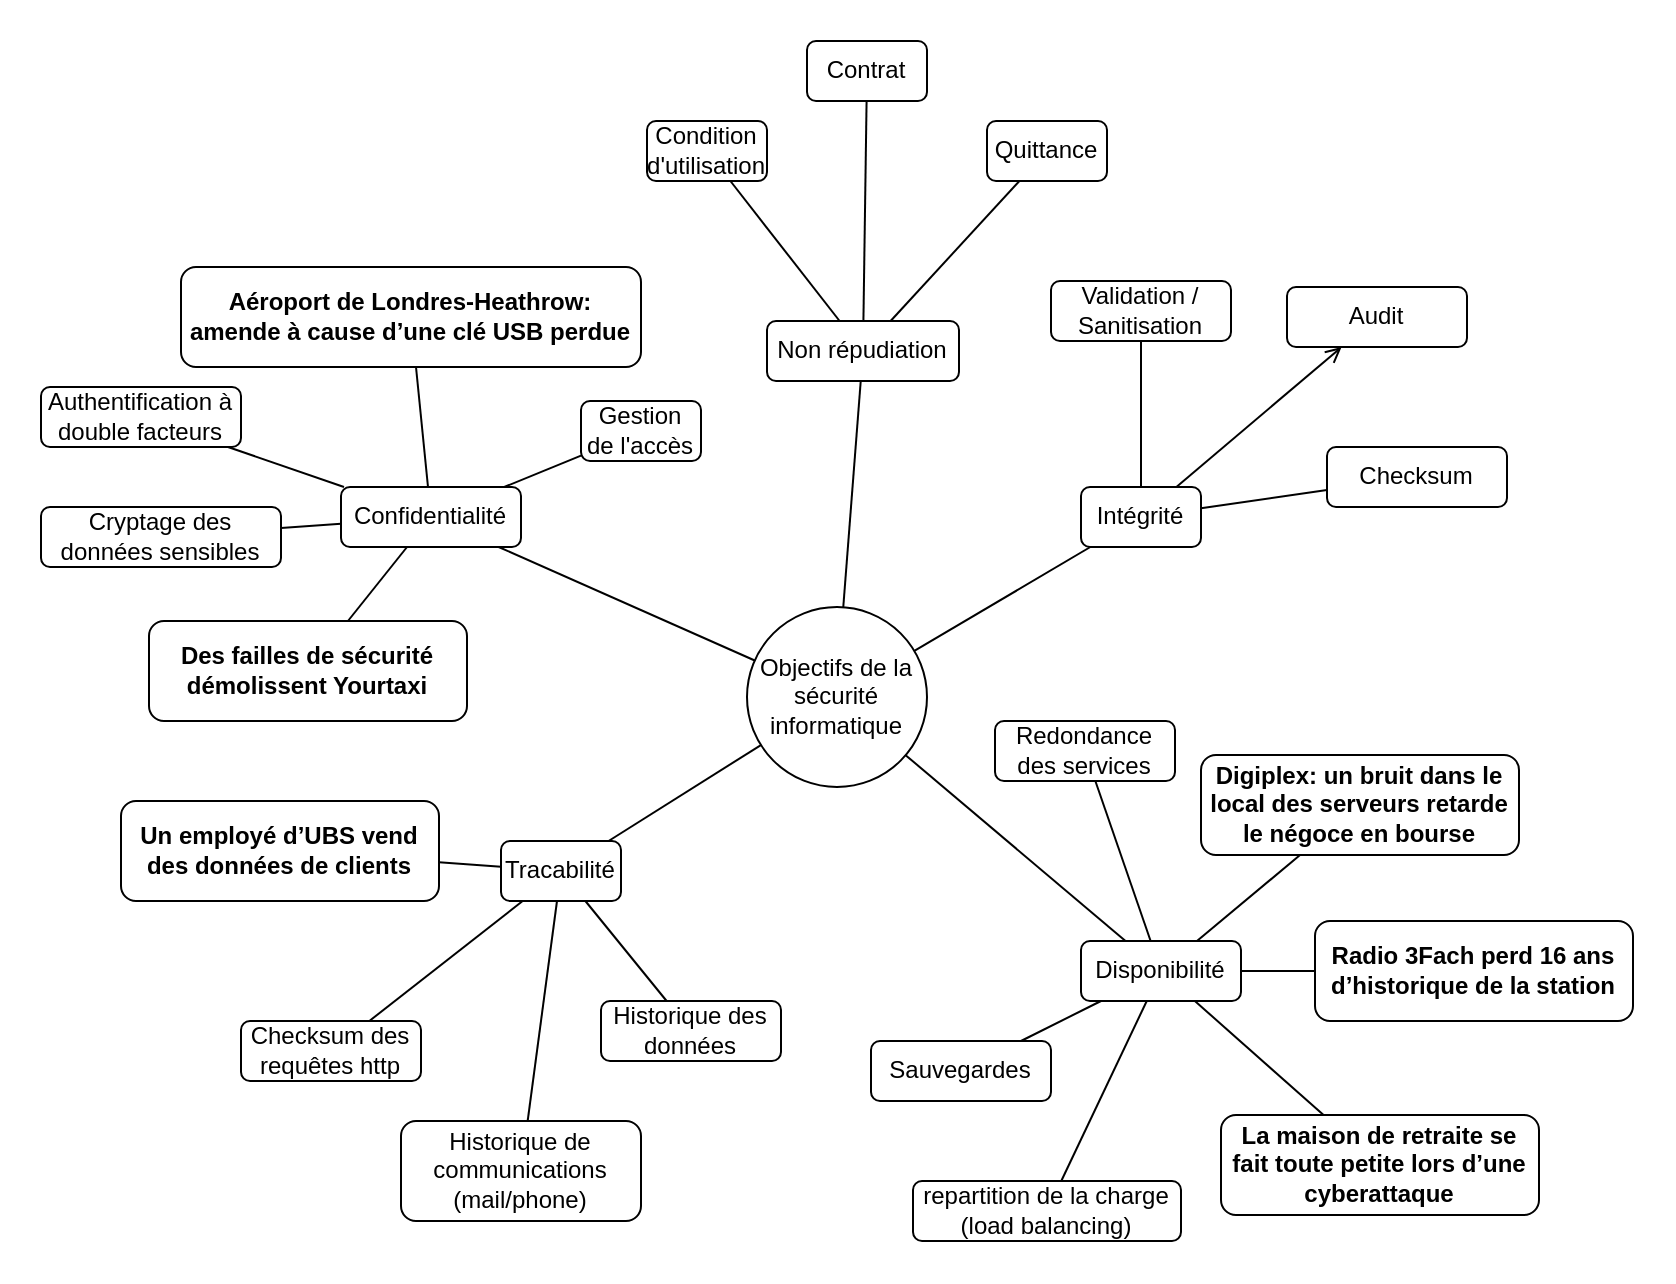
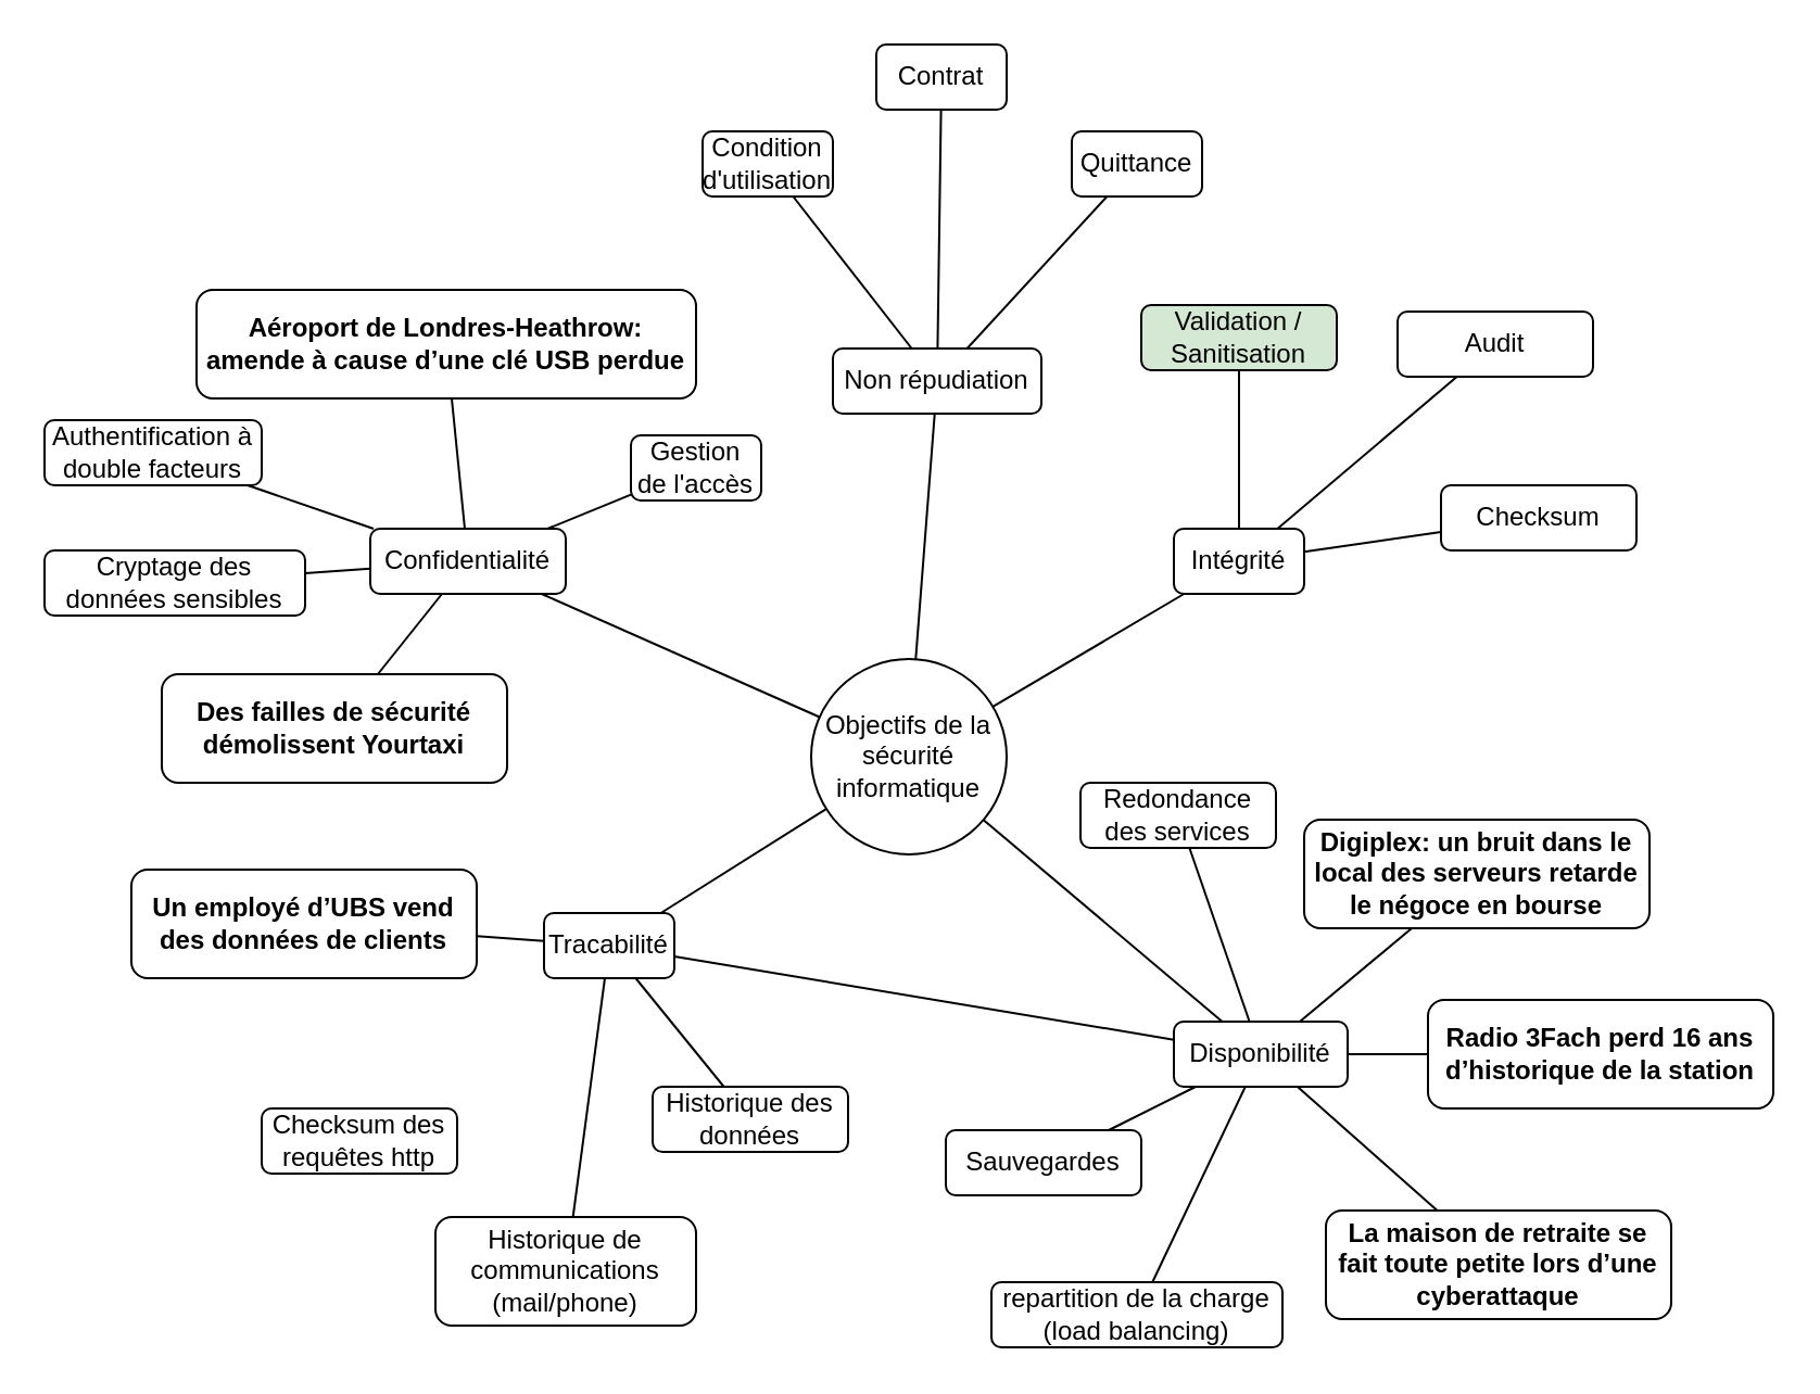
  <mxCell id="0" />
  <mxCell id="1" parent="0" />
  <mxCell id="2" value="" style="edgeStyle=none;rounded=0;orthogonalLoop=1;jettySize=auto;html=1;endArrow=none;endFill=0;noEdgeStyle=1;" parent="1" source="4" target="34" edge="1"><mxGeometry relative="1" as="geometry" /></mxCell>
- <mxCell id="3" value="" style="edgeStyle=none;rounded=0;orthogonalLoop=1;jettySize=auto;html=1;endArrow=open;endFill=0;noEdgeStyle=1;" parent="1" source="4" target="35" edge="1"><mxGeometry relative="1" as="geometry" /></mxCell>
+ <mxCell id="3" value="" style="edgeStyle=none;rounded=0;orthogonalLoop=1;jettySize=auto;html=1;endArrow=none;endFill=0;noEdgeStyle=1;" parent="1" source="4" target="35" edge="1"><mxGeometry relative="1" as="geometry" /></mxCell>
  <mxCell id="4" value="Intégrité" style="rounded=1;whiteSpace=wrap;html=1;" parent="1" vertex="1"><mxGeometry x="540" y="243" width="60" height="30" as="geometry" /></mxCell>
  <mxCell id="5" value="" style="rounded=0;orthogonalLoop=1;jettySize=auto;html=1;endArrow=none;endFill=0;noEdgeStyle=1;" parent="1" source="8" target="18" edge="1"><mxGeometry relative="1" as="geometry" /></mxCell>
  <mxCell id="6" value="" style="edgeStyle=none;rounded=0;orthogonalLoop=1;jettySize=auto;html=1;endArrow=none;endFill=0;noEdgeStyle=1;" parent="1" source="8" target="12" edge="1"><mxGeometry relative="1" as="geometry" /></mxCell>
  <mxCell id="7" value="" style="edgeStyle=none;rounded=0;orthogonalLoop=1;jettySize=auto;html=1;endArrow=none;endFill=0;noEdgeStyle=1;" parent="1" source="8" target="22" edge="1"><mxGeometry relative="1" as="geometry" /></mxCell>
  <mxCell id="8" value="Objectifs de la sécurité informatique" style="ellipse;whiteSpace=wrap;html=1;aspect=fixed;" parent="1" vertex="1"><mxGeometry x="373" y="303" width="90" height="90" as="geometry" /></mxCell>
  <mxCell id="9" value="" style="edgeStyle=none;rounded=0;orthogonalLoop=1;jettySize=auto;html=1;endArrow=none;endFill=0;noEdgeStyle=1;" parent="1" source="12" target="29" edge="1"><mxGeometry relative="1" as="geometry" /></mxCell>
  <mxCell id="10" value="" style="edgeStyle=none;rounded=0;orthogonalLoop=1;jettySize=auto;html=1;endArrow=none;endFill=0;noEdgeStyle=1;" parent="1" source="12" target="28" edge="1"><mxGeometry relative="1" as="geometry" /></mxCell>
  <mxCell id="11" value="" style="edgeStyle=none;rounded=0;orthogonalLoop=1;jettySize=auto;html=1;endArrow=none;endFill=0;noEdgeStyle=1;" parent="1" source="12" target="38" edge="1"><mxGeometry relative="1" as="geometry" /></mxCell>
  <mxCell id="12" value="Confidentialité" style="rounded=1;whiteSpace=wrap;html=1;" parent="1" vertex="1"><mxGeometry x="170" y="243" width="90" height="30" as="geometry" /></mxCell>
  <mxCell id="13" value="" style="edgeStyle=none;rounded=0;orthogonalLoop=1;jettySize=auto;html=1;endArrow=none;endFill=0;noEdgeStyle=1;" parent="1" source="15" target="32" edge="1"><mxGeometry relative="1" as="geometry" /></mxCell>
  <mxCell id="14" value="" style="edgeStyle=none;rounded=0;orthogonalLoop=1;jettySize=auto;html=1;endArrow=none;endFill=0;noEdgeStyle=1;" parent="1" source="15" target="33" edge="1"><mxGeometry relative="1" as="geometry" /></mxCell>
  <mxCell id="15" value="Disponibilité" style="rounded=1;whiteSpace=wrap;html=1;" parent="1" vertex="1"><mxGeometry x="540" y="470" width="80" height="30" as="geometry" /></mxCell>
  <mxCell id="16" value="" style="edgeStyle=none;rounded=0;orthogonalLoop=1;jettySize=auto;html=1;endArrow=none;endFill=0;noEdgeStyle=1;" parent="1" source="18" target="31" edge="1"><mxGeometry relative="1" as="geometry" /></mxCell>
  <mxCell id="17" value="" style="edgeStyle=none;rounded=0;orthogonalLoop=1;jettySize=auto;html=1;endArrow=none;endFill=0;noEdgeStyle=1;" parent="1" source="18" target="30" edge="1"><mxGeometry relative="1" as="geometry" /></mxCell>
  <mxCell id="18" value="Non répudiation" style="rounded=1;whiteSpace=wrap;html=1;" parent="1" vertex="1"><mxGeometry x="383" y="160" width="96" height="30" as="geometry" /></mxCell>
- <mxCell id="19" value="" style="edgeStyle=none;rounded=0;orthogonalLoop=1;jettySize=auto;html=1;endArrow=none;endFill=0;noEdgeStyle=1;" parent="1" source="22" target="25" edge="1"><mxGeometry relative="1" as="geometry" /></mxCell>
+ <mxCell id="19" value="" style="edgeStyle=none;rounded=0;orthogonalLoop=1;jettySize=auto;html=1;endArrow=none;endFill=0;noEdgeStyle=1;" parent="1" source="22" target="15" edge="1"><mxGeometry relative="1" as="geometry" /></mxCell>
  <mxCell id="20" value="" style="edgeStyle=none;rounded=0;orthogonalLoop=1;jettySize=auto;html=1;endArrow=none;endFill=0;noEdgeStyle=1;" parent="1" source="22" target="26" edge="1"><mxGeometry relative="1" as="geometry" /></mxCell>
  <mxCell id="21" value="" style="edgeStyle=none;rounded=0;orthogonalLoop=1;jettySize=auto;html=1;endArrow=none;endFill=0;noEdgeStyle=1;" parent="1" source="22" target="27" edge="1"><mxGeometry relative="1" as="geometry" /></mxCell>
  <mxCell id="22" value="Tracabilité" style="rounded=1;whiteSpace=wrap;html=1;" parent="1" vertex="1"><mxGeometry x="250" y="420" width="60" height="30" as="geometry" /></mxCell>
  <mxCell id="23" value="" style="endArrow=none;html=1;noEdgeStyle=1;" parent="1" source="8" target="4" edge="1"><mxGeometry width="50" height="50" relative="1" as="geometry"><mxPoint x="407" y="417" as="sourcePoint" /><mxPoint x="457" y="367" as="targetPoint" /></mxGeometry></mxCell>
  <mxCell id="24" value="" style="endArrow=none;html=1;noEdgeStyle=1;" parent="1" source="8" target="15" edge="1"><mxGeometry width="50" height="50" relative="1" as="geometry"><mxPoint x="404.531" y="254.526" as="sourcePoint" /><mxPoint x="287" y="204.698" as="targetPoint" /></mxGeometry></mxCell>
  <mxCell id="25" value="Checksum des requêtes http" style="rounded=1;whiteSpace=wrap;html=1;" parent="1" vertex="1"><mxGeometry x="120" y="510" width="90" height="30" as="geometry" /></mxCell>
  <mxCell id="26" value="Historique des données" style="rounded=1;whiteSpace=wrap;html=1;" parent="1" vertex="1"><mxGeometry x="300" y="500" width="90" height="30" as="geometry" /></mxCell>
  <mxCell id="27" value="Historique de communications (mail/phone)" style="rounded=1;whiteSpace=wrap;html=1;" parent="1" vertex="1"><mxGeometry x="200" y="560" width="120" height="50" as="geometry" /></mxCell>
  <mxCell id="28" value="Cryptage des données sensibles" style="rounded=1;whiteSpace=wrap;html=1;" parent="1" vertex="1"><mxGeometry x="20" y="253" width="120" height="30" as="geometry" /></mxCell>
  <mxCell id="29" value="Gestion de l'accès" style="rounded=1;whiteSpace=wrap;html=1;" parent="1" vertex="1"><mxGeometry x="290" y="200" width="60" height="30" as="geometry" /></mxCell>
  <mxCell id="30" value="Contrat" style="rounded=1;whiteSpace=wrap;html=1;" parent="1" vertex="1"><mxGeometry x="403" y="20" width="60" height="30" as="geometry" /></mxCell>
  <mxCell id="31" value="Condition d'utilisation" style="rounded=1;whiteSpace=wrap;html=1;" parent="1" vertex="1"><mxGeometry x="323" y="60" width="60" height="30" as="geometry" /></mxCell>
  <mxCell id="32" value="Redondance des services" style="rounded=1;whiteSpace=wrap;html=1;" parent="1" vertex="1"><mxGeometry x="497" y="360" width="90" height="30" as="geometry" /></mxCell>
  <mxCell id="33" value="Sauvegardes" style="rounded=1;whiteSpace=wrap;html=1;" parent="1" vertex="1"><mxGeometry x="435" y="520" width="90" height="30" as="geometry" /></mxCell>
  <mxCell id="34" value="Checksum" style="rounded=1;whiteSpace=wrap;html=1;" parent="1" vertex="1"><mxGeometry x="663" y="223" width="90" height="30" as="geometry" /></mxCell>
  <mxCell id="35" value="Audit" style="rounded=1;whiteSpace=wrap;html=1;" parent="1" vertex="1"><mxGeometry x="643" y="143" width="90" height="30" as="geometry" /></mxCell>
  <mxCell id="36" value="Quittance" style="rounded=1;whiteSpace=wrap;html=1;" parent="1" vertex="1"><mxGeometry x="493" y="60" width="60" height="30" as="geometry" /></mxCell>
  <mxCell id="37" value="" style="edgeStyle=none;rounded=0;orthogonalLoop=1;jettySize=auto;html=1;endArrow=none;endFill=0;noEdgeStyle=1;" parent="1" source="18" target="36" edge="1"><mxGeometry relative="1" as="geometry"><mxPoint x="575" y="331" as="sourcePoint" /><mxPoint x="617" y="331" as="targetPoint" /></mxGeometry></mxCell>
  <mxCell id="38" value="Authentification à double facteurs" style="rounded=1;whiteSpace=wrap;html=1;" parent="1" vertex="1"><mxGeometry x="20" y="193" width="100" height="30" as="geometry" /></mxCell>
  <mxCell id="39" value="repartition de la charge (load balancing)" style="rounded=1;whiteSpace=wrap;html=1;" vertex="1" parent="1"><mxGeometry x="456" y="590" width="134" height="30" as="geometry" /></mxCell>
  <mxCell id="40" value="" style="edgeStyle=none;rounded=0;orthogonalLoop=1;jettySize=auto;html=1;endArrow=none;endFill=0;noEdgeStyle=1;" edge="1" parent="1" source="15" target="39"><mxGeometry relative="1" as="geometry"><mxPoint x="455" y="331" as="sourcePoint" /><mxPoint x="494.167" y="422" as="targetPoint" /></mxGeometry></mxCell>
- <mxCell id="41" value="Validation / Sanitisation" style="rounded=1;whiteSpace=wrap;html=1;" vertex="1" parent="1"><mxGeometry x="525" y="140" width="90" height="30" as="geometry" /></mxCell>
+ <mxCell id="41" value="Validation / Sanitisation" style="rounded=1;whiteSpace=wrap;html=1;fillColor=#d5e8d4;" vertex="1" parent="1"><mxGeometry x="525" y="140" width="90" height="30" as="geometry" /></mxCell>
  <mxCell id="42" value="" style="edgeStyle=none;rounded=0;orthogonalLoop=1;jettySize=auto;html=1;endArrow=none;endFill=0;noEdgeStyle=1;" edge="1" parent="1" source="4" target="41"><mxGeometry relative="1" as="geometry"><mxPoint x="319.832" y="178" as="sourcePoint" /><mxPoint x="281.168" y="107" as="targetPoint" /></mxGeometry></mxCell>
  <mxCell id="43" value="&lt;span style=&quot;font-weight: 600&quot; class=&quot;notion-enable-hover&quot;&gt;Aéroport de Londres-Heathrow: amende à cause d’une clé USB perdue&lt;/span&gt;" style="rounded=1;whiteSpace=wrap;html=1;" vertex="1" parent="1"><mxGeometry x="90" y="133" width="230" height="50" as="geometry" /></mxCell>
  <mxCell id="44" value="" style="edgeStyle=none;rounded=0;orthogonalLoop=1;jettySize=auto;html=1;endArrow=none;endFill=0;noEdgeStyle=1;" edge="1" parent="1" source="12" target="43"><mxGeometry relative="1" as="geometry"><mxPoint x="241" y="232.816" as="sourcePoint" /><mxPoint x="140" y="227.913" as="targetPoint" /></mxGeometry></mxCell>
  <mxCell id="45" value="&lt;span style=&quot;font-weight: 600&quot; class=&quot;notion-enable-hover&quot;&gt;Des failles de sécurité démolissent Yourtaxi&lt;/span&gt;" style="rounded=1;whiteSpace=wrap;html=1;" vertex="1" parent="1"><mxGeometry x="74" y="310" width="159" height="50" as="geometry" /></mxCell>
  <mxCell id="46" value="" style="edgeStyle=none;rounded=0;orthogonalLoop=1;jettySize=auto;html=1;endArrow=none;endFill=0;noEdgeStyle=1;" edge="1" parent="1" source="12" target="45"><mxGeometry relative="1" as="geometry"><mxPoint x="287.875" y="220" as="sourcePoint" /><mxPoint x="299.125" y="130" as="targetPoint" /></mxGeometry></mxCell>
  <mxCell id="47" value="&lt;span style=&quot;font-weight: 600&quot; class=&quot;notion-enable-hover&quot;&gt;Radio 3Fach perd 16 ans d’historique de la station&lt;/span&gt;" style="rounded=1;whiteSpace=wrap;html=1;" vertex="1" parent="1"><mxGeometry x="657" y="460" width="159" height="50" as="geometry" /></mxCell>
  <mxCell id="48" value="" style="edgeStyle=none;rounded=0;orthogonalLoop=1;jettySize=auto;html=1;endArrow=none;endFill=0;noEdgeStyle=1;" edge="1" parent="1" source="15" target="47"><mxGeometry relative="1" as="geometry"><mxPoint x="395.55" y="414" as="sourcePoint" /><mxPoint x="393.45" y="484" as="targetPoint" /></mxGeometry></mxCell>
  <mxCell id="49" value="&lt;span style=&quot;font-weight: 600&quot; class=&quot;notion-enable-hover&quot;&gt;Digiplex: un bruit dans le local des serveurs retarde le négoce en bourse&lt;/span&gt;" style="rounded=1;whiteSpace=wrap;html=1;" vertex="1" parent="1"><mxGeometry x="600" y="377" width="159" height="50" as="geometry" /></mxCell>
  <mxCell id="50" value="" style="edgeStyle=none;rounded=0;orthogonalLoop=1;jettySize=auto;html=1;endArrow=none;endFill=0;noEdgeStyle=1;" edge="1" parent="1" source="15" target="49"><mxGeometry relative="1" as="geometry"><mxPoint x="407.773" y="414" as="sourcePoint" /><mxPoint x="505.879" y="539" as="targetPoint" /></mxGeometry></mxCell>
  <mxCell id="51" value="&lt;span style=&quot;font-weight: 600&quot; class=&quot;notion-enable-hover&quot;&gt;La maison de retraite se fait toute petite lors d’une cyberattaque&lt;/span&gt;" style="rounded=1;whiteSpace=wrap;html=1;" vertex="1" parent="1"><mxGeometry x="610" y="557" width="159" height="50" as="geometry" /></mxCell>
  <mxCell id="52" value="" style="edgeStyle=none;rounded=0;orthogonalLoop=1;jettySize=auto;html=1;endArrow=none;endFill=0;noEdgeStyle=1;" edge="1" parent="1" source="15" target="51"><mxGeometry relative="1" as="geometry"><mxPoint x="395.55" y="414" as="sourcePoint" /><mxPoint x="393.45" y="484" as="targetPoint" /></mxGeometry></mxCell>
  <mxCell id="53" value="&lt;span style=&quot;font-weight: 600&quot; class=&quot;notion-enable-hover&quot;&gt;Un employé d’UBS vend des données de clients&lt;/span&gt;" style="rounded=1;whiteSpace=wrap;html=1;" vertex="1" parent="1"><mxGeometry x="60" y="400" width="159" height="50" as="geometry" /></mxCell>
  <mxCell id="54" value="" style="edgeStyle=none;rounded=0;orthogonalLoop=1;jettySize=auto;html=1;endArrow=none;endFill=0;noEdgeStyle=1;" edge="1" parent="1" source="22" target="53"><mxGeometry relative="1" as="geometry"><mxPoint x="243.833" y="379" as="sourcePoint" /><mxPoint x="187.167" y="439" as="targetPoint" /></mxGeometry></mxCell>
